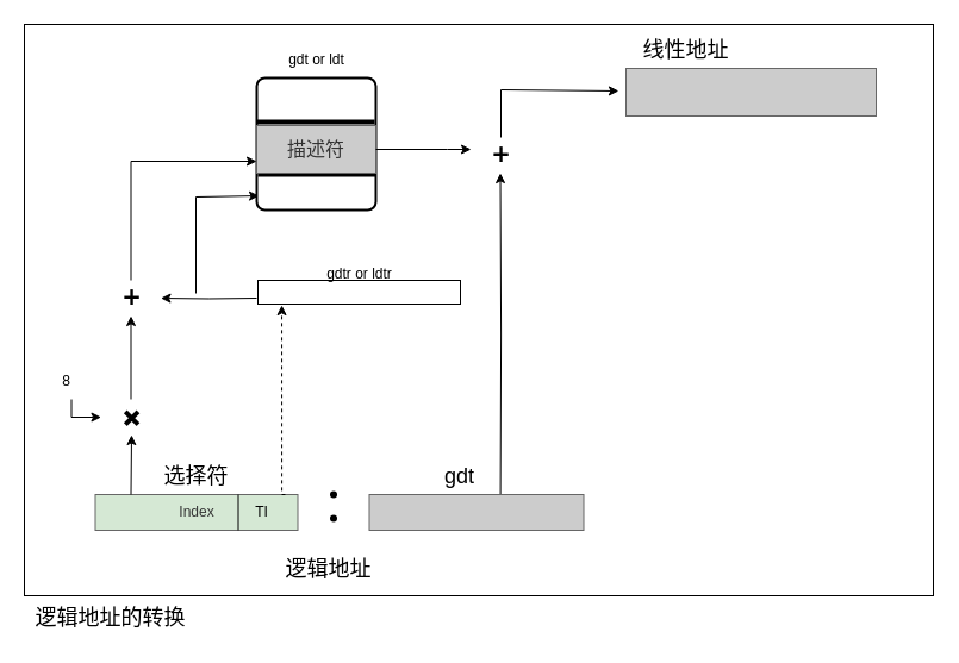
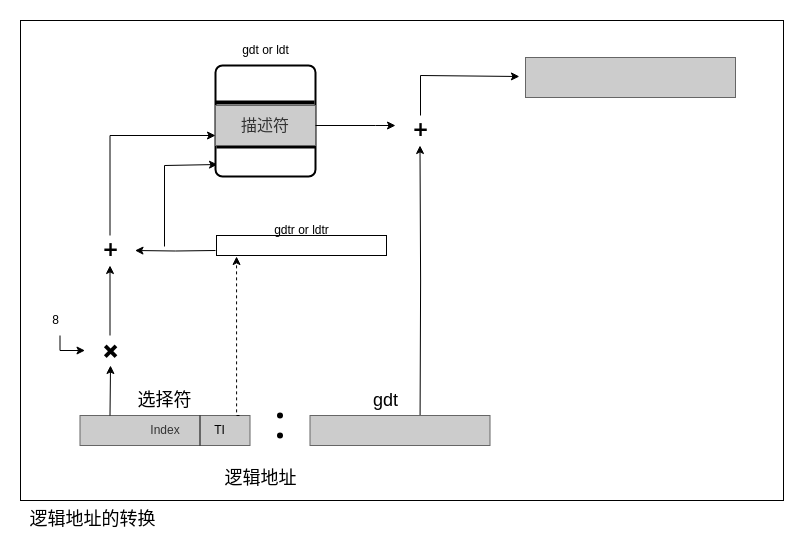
  <mxCell id="0" />
  <mxCell id="1" parent="0" />
  <mxCell id="2" value="" style="whiteSpace=wrap;html=1;" vertex="1" parent="1"><mxGeometry x="20" y="20" width="763" height="480" as="geometry" /></mxCell>
  <mxCell id="3" value="" style="edgeStyle=orthogonalEdgeStyle;rounded=0;orthogonalLoop=1;jettySize=auto;html=1;entryX=0.02;entryY=0.892;entryDx=0;entryDy=0;entryPerimeter=0;" parent="1" target="4" edge="1"><mxGeometry relative="1" as="geometry"><mxPoint x="164" y="246" as="sourcePoint" /><mxPoint x="205" y="165" as="targetPoint" /><Array as="points"><mxPoint x="164" y="165" /></Array></mxGeometry></mxCell>
  <mxCell id="4" value="" style="rounded=1;whiteSpace=wrap;html=1;absoluteArcSize=1;arcSize=14;strokeWidth=2;fontSize=16;movable=1;resizable=1;rotatable=1;deletable=1;editable=1;locked=0;connectable=1;" parent="1" vertex="1"><mxGeometry x="215" y="65" width="100" height="111" as="geometry" /></mxCell>
  <mxCell id="5" value="" style="line;strokeWidth=4;html=1;perimeter=backbonePerimeter;points=[];outlineConnect=0;fontSize=16;" parent="1" vertex="1"><mxGeometry x="215" y="97" width="99" height="10" as="geometry" /></mxCell>
  <mxCell id="6" value="" style="line;strokeWidth=4;html=1;perimeter=backbonePerimeter;points=[];outlineConnect=0;fontSize=16;" parent="1" vertex="1"><mxGeometry x="216" y="141" width="99" height="10" as="geometry" /></mxCell>
  <mxCell id="7" value="描述符" style="text;strokeColor=#666666;fillColor=#CCCCCC;html=1;align=center;verticalAlign=middle;whiteSpace=wrap;rounded=0;fontSize=16;fontColor=#333333;" parent="1" vertex="1"><mxGeometry x="215" y="105" width="100" height="40" as="geometry" /></mxCell>
  <mxCell id="8" value="" style="whiteSpace=wrap;html=1;fillColor=#CCCCCC;fontColor=#333333;strokeColor=#666666;" parent="1" vertex="1"><mxGeometry x="525" y="57" width="210" height="40" as="geometry" /></mxCell>
- <mxCell id="9" value="&lt;font style=&quot;font-size: 18px;&quot;&gt;线性地址&lt;/font&gt;" style="text;html=1;align=center;verticalAlign=middle;resizable=0;points=[];autosize=1;strokeColor=none;fillColor=none;" parent="1" vertex="1"><mxGeometry x="525" y="27" width="100" height="30" as="geometry" /></mxCell>
  <mxCell id="10" value="" style="edgeStyle=orthogonalEdgeStyle;rounded=0;orthogonalLoop=1;jettySize=auto;html=1;" parent="1" target="30" edge="1"><mxGeometry relative="1" as="geometry"><mxPoint x="215" y="250" as="sourcePoint" /></mxGeometry></mxCell>
  <mxCell id="11" value="" style="whiteSpace=wrap;html=1;" parent="1" vertex="1"><mxGeometry x="216" y="235" width="170" height="20" as="geometry" /></mxCell>
  <mxCell id="12" value="gdtr or ldtr" style="text;html=1;align=center;verticalAlign=middle;resizable=0;points=[];autosize=1;strokeColor=none;fillColor=none;" parent="1" vertex="1"><mxGeometry x="261" y="215" width="80" height="30" as="geometry" /></mxCell>
  <mxCell id="13" value="gdt or ldt" style="text;html=1;align=center;verticalAlign=middle;resizable=0;points=[];autosize=1;strokeColor=none;fillColor=none;" parent="1" vertex="1"><mxGeometry x="229.5" y="35" width="70" height="30" as="geometry" /></mxCell>
- <mxCell id="14" value="Index" style="whiteSpace=wrap;html=1;fillColor=#d5e8d4;fontColor=#333333;strokeColor=#666666;" parent="1" vertex="1"><mxGeometry x="79.5" y="415" width="170" height="30" as="geometry" /></mxCell>
+ <mxCell id="14" value="Index" style="whiteSpace=wrap;html=1;fillColor=#CCCCCC;fontColor=#333333;strokeColor=#666666;" parent="1" vertex="1"><mxGeometry x="79.5" y="415" width="170" height="30" as="geometry" /></mxCell>
  <mxCell id="15" value="" style="endArrow=none;html=1;rounded=0;" parent="1" edge="1"><mxGeometry width="50" height="50" relative="1" as="geometry"><mxPoint x="199.5" y="445" as="sourcePoint" /><mxPoint x="199.5" y="415" as="targetPoint" /><Array as="points"><mxPoint x="199.5" y="445" /></Array></mxGeometry></mxCell>
  <mxCell id="16" value="TI" style="text;html=1;align=center;verticalAlign=middle;resizable=0;points=[];autosize=1;strokeColor=none;fillColor=none;" parent="1" vertex="1"><mxGeometry x="204" y="415" width="30" height="30" as="geometry" /></mxCell>
  <mxCell id="17" value="" style="edgeStyle=orthogonalEdgeStyle;rounded=0;orthogonalLoop=1;jettySize=auto;html=1;exitX=0.938;exitY=0;exitDx=0;exitDy=0;exitPerimeter=0;entryX=0.118;entryY=1.05;entryDx=0;entryDy=0;entryPerimeter=0;dashed=1;" parent="1" source="14" target="11" edge="1"><mxGeometry relative="1" as="geometry"><mxPoint x="235" y="405" as="sourcePoint" /><mxPoint x="235" y="265" as="targetPoint" /><Array as="points"><mxPoint x="236" y="415" /></Array></mxGeometry></mxCell>
  <mxCell id="18" value="&lt;font style=&quot;font-size: 18px;&quot;&gt;选择符&lt;/font&gt;" style="text;html=1;align=center;verticalAlign=middle;resizable=0;points=[];autosize=1;strokeColor=none;fillColor=none;" parent="1" vertex="1"><mxGeometry x="124" y="385" width="80" height="30" as="geometry" /></mxCell>
  <mxCell id="19" value="" style="shape=waypoint;sketch=0;fillStyle=solid;size=6;pointerEvents=1;points=[];fillColor=none;resizable=0;rotatable=0;perimeter=centerPerimeter;snapToPoint=1;" parent="1" vertex="1"><mxGeometry x="269.5" y="405" width="20" height="20" as="geometry" /></mxCell>
  <mxCell id="20" value="" style="shape=waypoint;sketch=0;fillStyle=solid;size=6;pointerEvents=1;points=[];fillColor=none;resizable=0;rotatable=0;perimeter=centerPerimeter;snapToPoint=1;" parent="1" vertex="1"><mxGeometry x="269.5" y="425" width="20" height="20" as="geometry" /></mxCell>
  <mxCell id="21" value="" style="edgeStyle=orthogonalEdgeStyle;rounded=0;orthogonalLoop=1;jettySize=auto;html=1;exitX=0.631;exitY=0;exitDx=0;exitDy=0;exitPerimeter=0;" parent="1" edge="1"><mxGeometry relative="1" as="geometry"><mxPoint x="419.5" y="145" as="targetPoint" /><mxPoint x="419.58" y="415" as="sourcePoint" /></mxGeometry></mxCell>
  <mxCell id="22" value="" style="whiteSpace=wrap;html=1;fillColor=#CCCCCC;fontColor=#333333;strokeColor=#666666;" parent="1" vertex="1"><mxGeometry x="309.5" y="415" width="180" height="30" as="geometry" /></mxCell>
  <mxCell id="23" value="&lt;font style=&quot;font-size: 18px;&quot;&gt;gdt&lt;/font&gt;" style="text;html=1;align=center;verticalAlign=middle;resizable=0;points=[];autosize=1;strokeColor=none;fillColor=none;" parent="1" vertex="1"><mxGeometry x="349.5" y="385" width="70" height="30" as="geometry" /></mxCell>
  <mxCell id="24" value="" style="edgeStyle=none;orthogonalLoop=1;jettySize=auto;html=1;rounded=0;" parent="1" edge="1"><mxGeometry width="80" relative="1" as="geometry"><mxPoint x="109.5" y="415" as="sourcePoint" /><mxPoint x="110" y="365" as="targetPoint" /><Array as="points" /></mxGeometry></mxCell>
  <mxCell id="25" value="&lt;font style=&quot;font-size: 18px;&quot;&gt;✖️&lt;/font&gt;" style="text;html=1;align=center;verticalAlign=middle;resizable=0;points=[];autosize=1;strokeColor=none;fillColor=none;" parent="1" vertex="1"><mxGeometry x="84.5" y="335" width="50" height="30" as="geometry" /></mxCell>
  <mxCell id="26" value="" style="edgeStyle=orthogonalEdgeStyle;rounded=0;orthogonalLoop=1;jettySize=auto;html=1;" parent="1" source="27" target="25" edge="1"><mxGeometry relative="1" as="geometry"><Array as="points"><mxPoint x="59.5" y="350" /></Array></mxGeometry></mxCell>
  <mxCell id="27" value="8" style="text;html=1;align=center;verticalAlign=middle;resizable=0;points=[];autosize=1;strokeColor=none;fillColor=none;" parent="1" vertex="1"><mxGeometry x="39.5" y="305" width="30" height="30" as="geometry" /></mxCell>
  <mxCell id="28" value="" style="edgeStyle=orthogonalEdgeStyle;rounded=0;orthogonalLoop=1;jettySize=auto;html=1;" parent="1" source="25" target="30" edge="1"><mxGeometry relative="1" as="geometry" /></mxCell>
  <mxCell id="29" value="" style="edgeStyle=orthogonalEdgeStyle;rounded=0;orthogonalLoop=1;jettySize=auto;html=1;entryX=0;entryY=0.75;entryDx=0;entryDy=0;" parent="1" source="30" target="7" edge="1"><mxGeometry relative="1" as="geometry"><mxPoint x="185" y="125" as="targetPoint" /><Array as="points"><mxPoint x="110" y="135" /></Array></mxGeometry></mxCell>
  <mxCell id="30" value="&lt;font style=&quot;font-size: 18px;&quot;&gt;➕&lt;/font&gt;" style="text;html=1;align=center;verticalAlign=middle;resizable=0;points=[];autosize=1;strokeColor=none;fillColor=none;" parent="1" vertex="1"><mxGeometry x="84.5" y="235" width="50" height="30" as="geometry" /></mxCell>
  <mxCell id="31" value="" style="edgeStyle=orthogonalEdgeStyle;rounded=0;orthogonalLoop=1;jettySize=auto;html=1;" parent="1" source="7" target="33" edge="1"><mxGeometry relative="1" as="geometry"><Array as="points"><mxPoint x="375" y="125" /><mxPoint x="375" y="125" /></Array></mxGeometry></mxCell>
  <mxCell id="32" value="" style="edgeStyle=orthogonalEdgeStyle;rounded=0;orthogonalLoop=1;jettySize=auto;html=1;entryX=-0.029;entryY=0.475;entryDx=0;entryDy=0;entryPerimeter=0;" parent="1" source="33" target="8" edge="1"><mxGeometry relative="1" as="geometry"><mxPoint x="505" y="75" as="targetPoint" /><Array as="points"><mxPoint x="420" y="75" /></Array></mxGeometry></mxCell>
  <mxCell id="33" value="&lt;font style=&quot;font-size: 18px;&quot;&gt;➕&lt;/font&gt;" style="text;html=1;align=center;verticalAlign=middle;resizable=0;points=[];autosize=1;strokeColor=none;fillColor=none;" parent="1" vertex="1"><mxGeometry x="395" y="115" width="50" height="30" as="geometry" /></mxCell>
  <mxCell id="34" value="&lt;font size=&quot;4&quot;&gt;逻辑地址的转换&lt;/font&gt;" style="text;html=1;align=center;verticalAlign=middle;resizable=0;points=[];autosize=1;strokeColor=none;fillColor=none;" vertex="1" parent="1"><mxGeometry x="20" y="502" width="144" height="33" as="geometry" /></mxCell>
  <mxCell id="35" value="未命名图层" parent="0" />
- <mxCell id="36" value="&lt;font size=&quot;4&quot;&gt;逻辑地址&lt;/font&gt;" style="text;html=1;align=center;verticalAlign=middle;resizable=0;points=[];autosize=1;strokeColor=none;fillColor=none;" parent="35" vertex="1"><mxGeometry x="225" y="463" width="100" height="30" as="geometry" /></mxCell>
+ <mxCell id="36" value="&lt;font size=&quot;4&quot;&gt;逻辑地址&lt;/font&gt;" style="text;html=1;align=center;verticalAlign=middle;resizable=0;points=[];autosize=1;strokeColor=none;fillColor=none;" parent="35" vertex="1"><mxGeometry x="210" y="463" width="100" height="30" as="geometry" /></mxCell>
